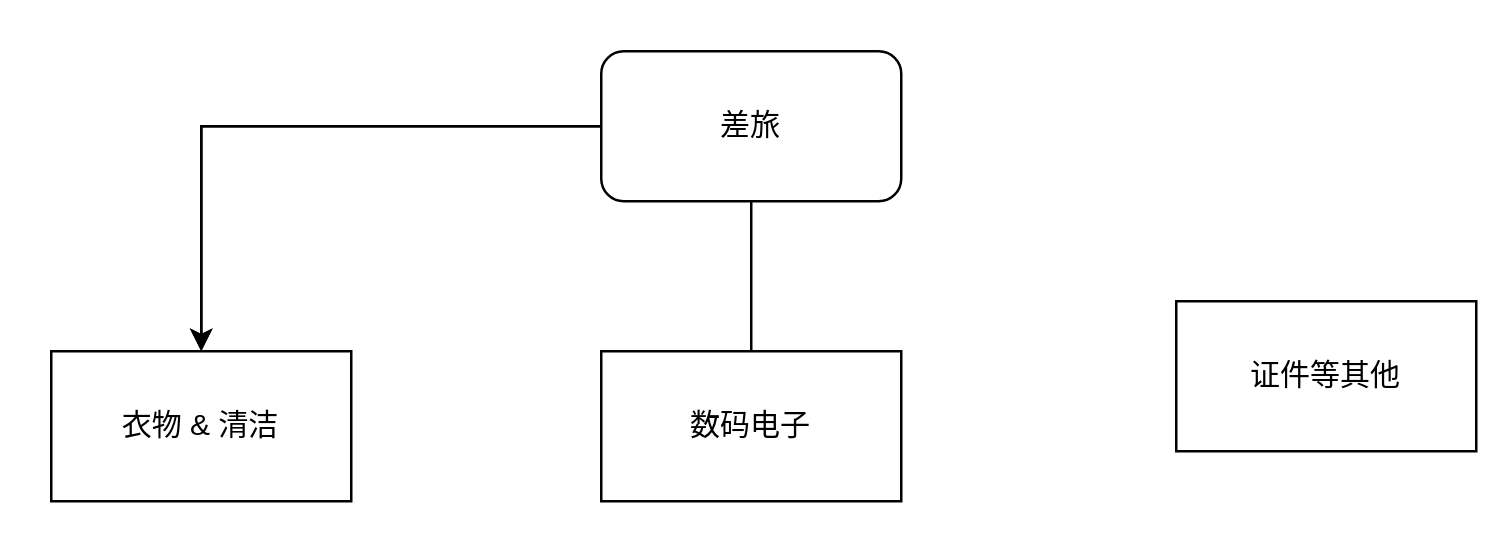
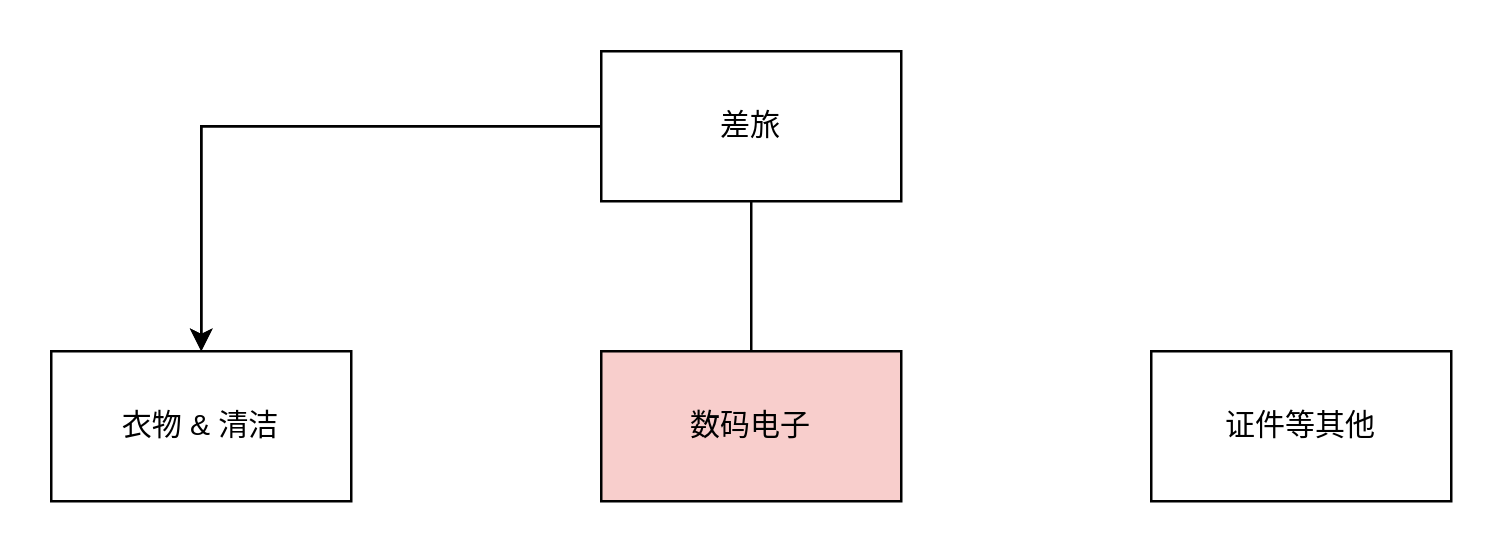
  <mxCell id="0" />
  <mxCell id="1" parent="0" />
  <mxCell id="2" value="" style="edgeStyle=orthogonalEdgeStyle;rounded=0;orthogonalLoop=1;jettySize=auto;html=1;" edge="1" parent="1" source="5" target="6"><mxGeometry relative="1" as="geometry" /></mxCell>
  <mxCell id="3" value="" style="edgeStyle=orthogonalEdgeStyle;rounded=0;orthogonalLoop=1;jettySize=auto;html=1;" edge="1" parent="1" source="5" target="6"><mxGeometry relative="1" as="geometry" /></mxCell>
  <mxCell id="4" value="" style="edgeStyle=orthogonalEdgeStyle;rounded=0;orthogonalLoop=1;jettySize=auto;html=1;endArrow=none;" edge="1" parent="1" source="5" target="7"><mxGeometry relative="1" as="geometry" /></mxCell>
- <mxCell id="5" value="差旅" style="whiteSpace=wrap;html=1;rounded=1;" vertex="1" parent="1"><mxGeometry x="240" y="20" width="120" height="60" as="geometry" /></mxCell>
+ <mxCell id="5" value="差旅" style="rounded=0;whiteSpace=wrap;html=1;" vertex="1" parent="1"><mxGeometry x="240" y="20" width="120" height="60" as="geometry" /></mxCell>
  <mxCell id="6" value="衣物 &amp;amp; 清洁" style="rounded=0;whiteSpace=wrap;html=1;" vertex="1" parent="1"><mxGeometry x="20" y="140" width="120" height="60" as="geometry" /></mxCell>
- <mxCell id="7" value="数码电子" style="rounded=0;whiteSpace=wrap;html=1;" vertex="1" parent="1"><mxGeometry x="240" y="140" width="120" height="60" as="geometry" /></mxCell>
- <mxCell id="8" value="证件等其他" style="rounded=0;whiteSpace=wrap;html=1;" vertex="1" parent="1"><mxGeometry x="470" y="120" width="120" height="60" as="geometry" /></mxCell>
+ <mxCell id="7" value="数码电子" style="rounded=0;whiteSpace=wrap;html=1;fillColor=#f8cecc;" vertex="1" parent="1"><mxGeometry x="240" y="140" width="120" height="60" as="geometry" /></mxCell>
+ <mxCell id="8" value="证件等其他" style="rounded=0;whiteSpace=wrap;html=1;" vertex="1" parent="1"><mxGeometry x="460" y="140" width="120" height="60" as="geometry" /></mxCell>
